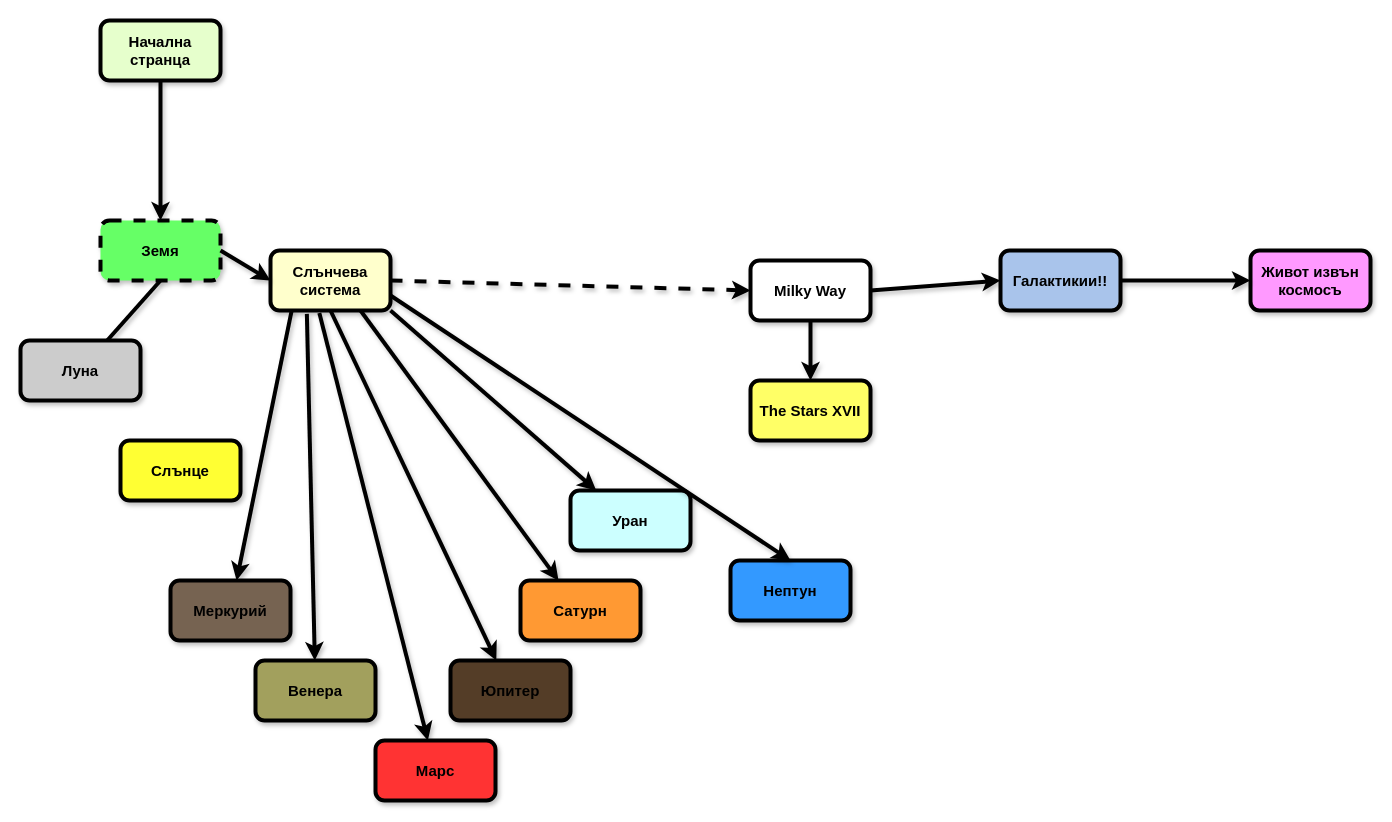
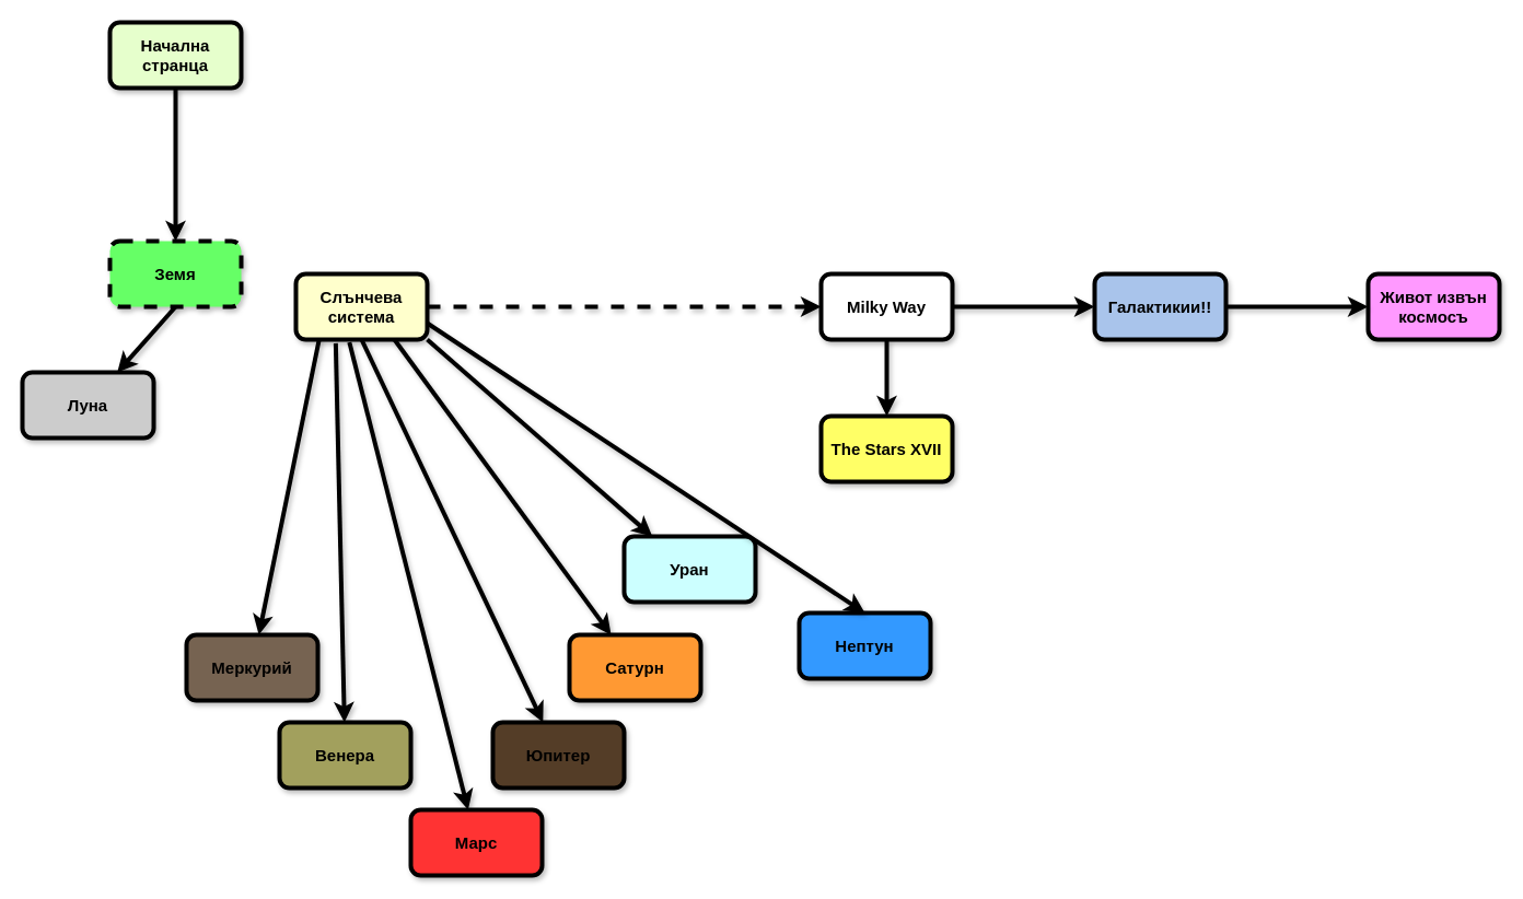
  <mxCell id="0" />
  <mxCell id="1" parent="0" />
  <mxCell id="2" value="Начална странца" style="rounded=1;whiteSpace=wrap;html=1;fillColor=#E6FFCC;fontSize=15;fontStyle=1;strokeWidth=4;shadow=1;" vertex="1" parent="1"><mxGeometry x="100" y="20" width="120" height="60" as="geometry" /></mxCell>
  <mxCell id="3" value="Земя" style="rounded=1;whiteSpace=wrap;html=1;fillColor=#66FF66;fontSize=15;fontStyle=1;strokeWidth=4;shadow=1;dashed=1;" vertex="1" parent="1"><mxGeometry x="100" y="220" width="120" height="60" as="geometry" /></mxCell>
  <mxCell id="4" value="" style="endArrow=classic;html=1;entryX=0.5;entryY=0;entryDx=0;entryDy=0;exitX=0.5;exitY=1;exitDx=0;exitDy=0;strokeWidth=4;shadow=1;" edge="1" parent="1" source="2" target="3"><mxGeometry width="50" height="50" relative="1" as="geometry"><mxPoint x="230" y="190" as="sourcePoint" /><mxPoint x="240" y="190" as="targetPoint" /></mxGeometry></mxCell>
  <mxCell id="5" value="Слънчева система" style="rounded=1;whiteSpace=wrap;html=1;fontStyle=1;fontSize=15;fillColor=#FFFFCC;strokeWidth=4;shadow=1;" vertex="1" parent="1"><mxGeometry x="270" y="250" width="120" height="60" as="geometry" /></mxCell>
- <mxCell id="6" value="" style="endArrow=none;html=1;exitX=0.5;exitY=1;exitDx=0;exitDy=0;strokeWidth=4;shadow=1;" edge="1" parent="1" source="3" target="7"><mxGeometry width="50" height="50" relative="1" as="geometry"><mxPoint x="220" y="440" as="sourcePoint" /><mxPoint x="180" y="380" as="targetPoint" /></mxGeometry></mxCell>
+ <mxCell id="6" value="" style="endArrow=classic;html=1;exitX=0.5;exitY=1;exitDx=0;exitDy=0;strokeWidth=4;shadow=1;" edge="1" parent="1" source="3" target="7"><mxGeometry width="50" height="50" relative="1" as="geometry"><mxPoint x="220" y="440" as="sourcePoint" /><mxPoint x="180" y="380" as="targetPoint" /></mxGeometry></mxCell>
  <mxCell id="7" value="Луна" style="rounded=1;whiteSpace=wrap;html=1;fillColor=#CCCCCC;fontSize=15;fontStyle=1;strokeWidth=4;shadow=1;" vertex="1" parent="1"><mxGeometry x="20" y="340" width="120" height="60" as="geometry" /></mxCell>
- <mxCell id="8" value="" style="endArrow=classic;html=1;entryX=0;entryY=0.5;entryDx=0;entryDy=0;exitX=1;exitY=0.5;exitDx=0;exitDy=0;strokeWidth=4;shadow=1;" edge="1" parent="1" source="3" target="5"><mxGeometry width="50" height="50" relative="1" as="geometry"><mxPoint x="290" y="280" as="sourcePoint" /><mxPoint x="340" y="230" as="targetPoint" /></mxGeometry></mxCell>
- <mxCell id="9" value="Слънце" style="rounded=1;whiteSpace=wrap;html=1;fontSize=15;fontStyle=1;fillColor=#FFFF33;strokeWidth=4;shadow=1;" vertex="1" parent="1"><mxGeometry x="120" y="440" width="120" height="60" as="geometry" /></mxCell>
  <mxCell id="10" value="" style="endArrow=classic;html=1;exitX=0.178;exitY=0.986;exitDx=0;exitDy=0;exitPerimeter=0;strokeWidth=4;shadow=1;" edge="1" parent="1" source="5" target="11"><mxGeometry width="50" height="50" relative="1" as="geometry"><mxPoint x="320" y="280" as="sourcePoint" /><mxPoint x="320" y="530" as="targetPoint" /></mxGeometry></mxCell>
  <mxCell id="11" value="Меркурий" style="rounded=1;whiteSpace=wrap;html=1;fontSize=15;fontStyle=1;fillColor=#766351;strokeWidth=4;shadow=1;" vertex="1" parent="1"><mxGeometry x="170" y="580" width="120" height="60" as="geometry" /></mxCell>
  <mxCell id="12" value="" style="endArrow=classic;html=1;exitX=0.303;exitY=1.056;exitDx=0;exitDy=0;exitPerimeter=0;strokeWidth=4;shadow=1;" edge="1" parent="1" source="5" target="13"><mxGeometry width="50" height="50" relative="1" as="geometry"><mxPoint x="320" y="380" as="sourcePoint" /><mxPoint x="380" y="430" as="targetPoint" /></mxGeometry></mxCell>
  <mxCell id="13" value="Венера" style="rounded=1;whiteSpace=wrap;html=1;fontSize=15;fontStyle=1;fillColor=#A2A05D;strokeWidth=4;shadow=1;" vertex="1" parent="1"><mxGeometry x="255" y="660" width="120" height="60" as="geometry" /></mxCell>
  <mxCell id="14" value="" style="endArrow=classic;html=1;exitX=0.407;exitY=1.042;exitDx=0;exitDy=0;exitPerimeter=0;strokeWidth=4;shadow=1;" edge="1" parent="1" source="5" target="15"><mxGeometry width="50" height="50" relative="1" as="geometry"><mxPoint x="320" y="380" as="sourcePoint" /><mxPoint x="420" y="370" as="targetPoint" /></mxGeometry></mxCell>
  <mxCell id="15" value="Марс" style="rounded=1;whiteSpace=wrap;html=1;fontSize=15;fontStyle=1;fillColor=#FF3333;strokeWidth=4;shadow=1;" vertex="1" parent="1"><mxGeometry x="375" y="740" width="120" height="60" as="geometry" /></mxCell>
  <mxCell id="16" value="" style="endArrow=classic;html=1;exitX=0.5;exitY=1;exitDx=0;exitDy=0;strokeWidth=4;shadow=1;" edge="1" parent="1" source="5" target="17"><mxGeometry width="50" height="50" relative="1" as="geometry"><mxPoint x="320" y="530" as="sourcePoint" /><mxPoint x="480" y="590" as="targetPoint" /></mxGeometry></mxCell>
  <mxCell id="17" value="Юпитер" style="rounded=1;whiteSpace=wrap;html=1;fontSize=15;fontStyle=1;fillColor=#543D27;strokeWidth=4;shadow=1;" vertex="1" parent="1"><mxGeometry x="450" y="660" width="120" height="60" as="geometry" /></mxCell>
  <mxCell id="18" value="" style="endArrow=classic;html=1;exitX=0.75;exitY=1;exitDx=0;exitDy=0;strokeWidth=4;shadow=1;" edge="1" parent="1" source="5" target="19"><mxGeometry width="50" height="50" relative="1" as="geometry"><mxPoint x="320" y="530" as="sourcePoint" /><mxPoint x="530" y="560" as="targetPoint" /></mxGeometry></mxCell>
  <mxCell id="19" value="Сатурн" style="rounded=1;whiteSpace=wrap;html=1;fontSize=15;fontStyle=1;fillColor=#FF9933;strokeWidth=4;shadow=1;" vertex="1" parent="1"><mxGeometry x="520" y="580" width="120" height="60" as="geometry" /></mxCell>
  <mxCell id="20" value="" style="endArrow=classic;html=1;exitX=1;exitY=1;exitDx=0;exitDy=0;strokeWidth=4;shadow=1;" edge="1" parent="1" source="5" target="21"><mxGeometry width="50" height="50" relative="1" as="geometry"><mxPoint x="330" y="420" as="sourcePoint" /><mxPoint x="530" y="400" as="targetPoint" /></mxGeometry></mxCell>
  <mxCell id="21" value="Уран" style="rounded=1;whiteSpace=wrap;html=1;fontSize=15;fontStyle=1;fillColor=#CCFFFF;strokeWidth=4;shadow=1;" vertex="1" parent="1"><mxGeometry x="570" y="490" width="120" height="60" as="geometry" /></mxCell>
  <mxCell id="22" value="Нептун" style="rounded=1;whiteSpace=wrap;html=1;fontSize=15;fontStyle=1;fillColor=#3399FF;strokeWidth=4;shadow=1;" vertex="1" parent="1"><mxGeometry x="730" y="560" width="120" height="60" as="geometry" /></mxCell>
  <mxCell id="23" value="" style="endArrow=classic;html=1;entryX=0.5;entryY=0;entryDx=0;entryDy=0;exitX=1;exitY=0.75;exitDx=0;exitDy=0;strokeWidth=4;shadow=1;" edge="1" parent="1" source="5" target="22"><mxGeometry width="50" height="50" relative="1" as="geometry"><mxPoint x="320" y="430" as="sourcePoint" /><mxPoint x="370" y="380" as="targetPoint" /></mxGeometry></mxCell>
  <mxCell id="24" value="" style="endArrow=classic;html=1;exitX=1;exitY=0.5;exitDx=0;exitDy=0;entryX=0;entryY=0.5;entryDx=0;entryDy=0;strokeWidth=4;shadow=1;dashed=1;" edge="1" parent="1" source="5" target="25"><mxGeometry width="50" height="50" relative="1" as="geometry"><mxPoint x="470" y="260" as="sourcePoint" /><mxPoint x="750" y="280" as="targetPoint" /></mxGeometry></mxCell>
- <mxCell id="25" value="Milky Way" style="rounded=1;whiteSpace=wrap;html=1;fontStyle=1;fontSize=15;strokeWidth=4;shadow=1;" vertex="1" parent="1"><mxGeometry x="750" y="260" width="120" height="60" as="geometry" /></mxCell>
+ <mxCell id="25" value="Milky Way" style="rounded=1;whiteSpace=wrap;html=1;fontStyle=1;fontSize=15;strokeWidth=4;shadow=1;" vertex="1" parent="1"><mxGeometry x="750" y="250" width="120" height="60" as="geometry" /></mxCell>
  <mxCell id="26" value="" style="endArrow=classic;html=1;exitX=1;exitY=0.5;exitDx=0;exitDy=0;entryX=0;entryY=0.5;entryDx=0;entryDy=0;fontStyle=1;fontSize=15;strokeWidth=4;shadow=1;" edge="1" parent="1" source="25" target="27"><mxGeometry width="50" height="50" relative="1" as="geometry"><mxPoint x="830" y="510" as="sourcePoint" /><mxPoint x="1000" y="280" as="targetPoint" /></mxGeometry></mxCell>
  <mxCell id="27" value="Галактикии!!" style="rounded=1;whiteSpace=wrap;html=1;fontStyle=1;fontSize=15;fillColor=#A9C4EB;strokeWidth=4;shadow=1;" vertex="1" parent="1"><mxGeometry x="1000" y="250" width="120" height="60" as="geometry" /></mxCell>
  <mxCell id="28" value="Живот извън космосъ" style="rounded=1;whiteSpace=wrap;html=1;fontStyle=1;fontSize=15;fillColor=#FF99FF;strokeWidth=4;shadow=1;" vertex="1" parent="1"><mxGeometry x="1250" y="250" width="120" height="60" as="geometry" /></mxCell>
  <mxCell id="29" value="" style="endArrow=classic;html=1;exitX=1;exitY=0.5;exitDx=0;exitDy=0;entryX=0;entryY=0.5;entryDx=0;entryDy=0;fontStyle=1;fontSize=15;strokeWidth=4;shadow=1;" edge="1" parent="1" source="27" target="28"><mxGeometry width="50" height="50" relative="1" as="geometry"><mxPoint x="1090" y="510" as="sourcePoint" /><mxPoint x="1140" y="460" as="targetPoint" /></mxGeometry></mxCell>
  <mxCell id="30" value="" style="endArrow=classic;html=1;exitX=0.5;exitY=1;exitDx=0;exitDy=0;fontStyle=1;fontSize=15;strokeWidth=4;shadow=1;" edge="1" parent="1" source="25" target="31"><mxGeometry width="50" height="50" relative="1" as="geometry"><mxPoint x="740" y="500" as="sourcePoint" /><mxPoint x="930" y="490" as="targetPoint" /></mxGeometry></mxCell>
  <mxCell id="31" value="The Stars XVII" style="rounded=1;whiteSpace=wrap;html=1;fontStyle=1;fontSize=15;fillColor=#FFFF66;strokeWidth=4;shadow=1;" vertex="1" parent="1"><mxGeometry x="750" y="380" width="120" height="60" as="geometry" /></mxCell>
